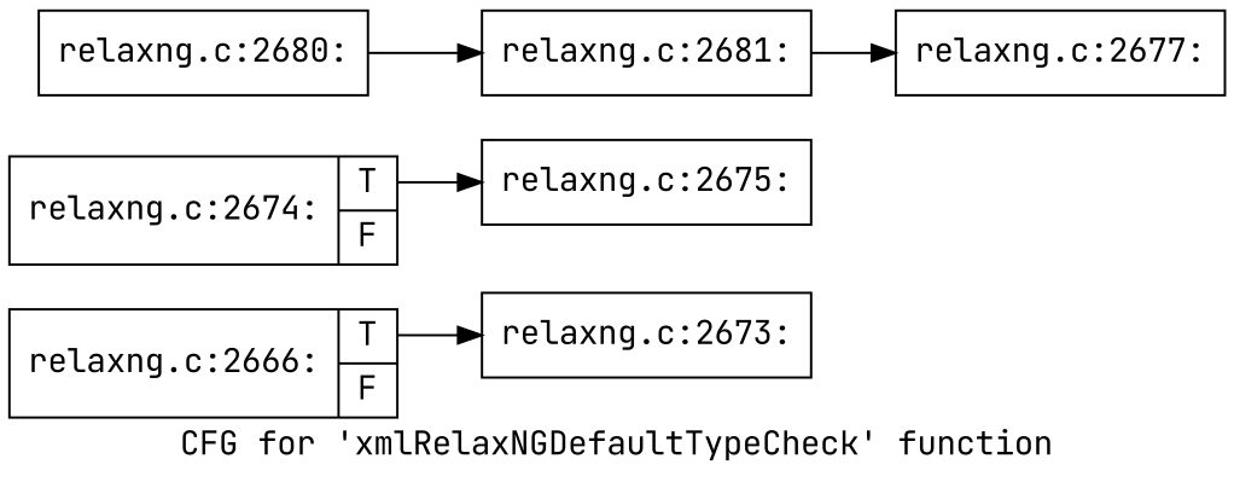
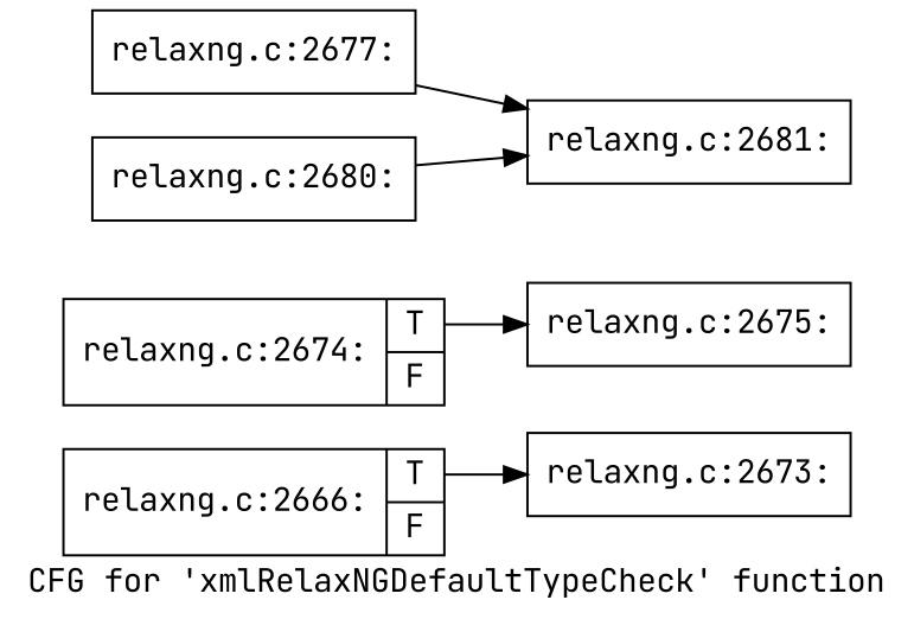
  digraph {
    fontname="JetBrains Mono"
    label="CFG for 'xmlRelaxNGDefaultTypeCheck' function"
    rankdir=LR
    node [fontname="JetBrains Mono" shape=record]
    edge [fontname="JetBrains Mono"]
    n1 [label="{relaxng.c:2666:|{<s0>T|<s1>F}}"]
    n2 [label="{relaxng.c:2673:}"]
    n3 [label="{relaxng.c:2674:|{<s0>T|<s1>F}}"]
    n4 [label="{relaxng.c:2675:}"]
    n5 [label="{relaxng.c:2681:}"]
    n6 [label="{relaxng.c:2677:}"]
    n7 [label="{relaxng.c:2680:}"]
    n1 -> n2 [tailport=s0]
    n3 -> n4 [tailport=s0]
-   n5 -> n6
+   n6 -> n5
    n7 -> n5
  }
